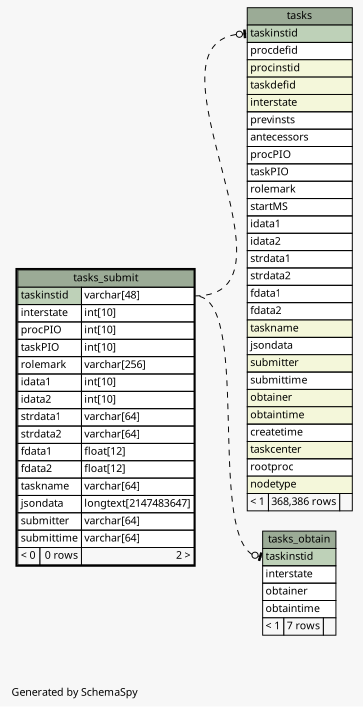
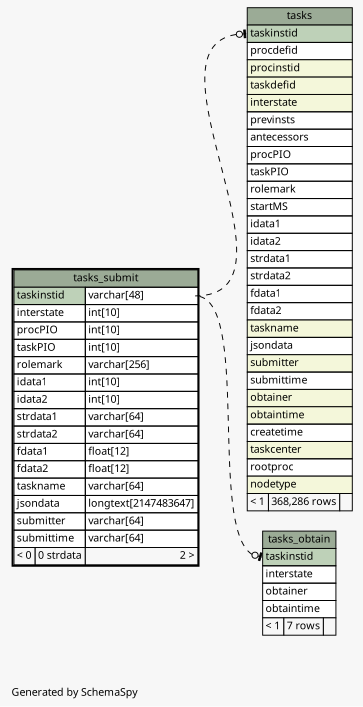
  digraph {
    bgcolor="#f7f7f7"
    fontname="Noto Sans"
    fontsize=11
    label="\nGenerated by SchemaSpy"
    labeljust=l
    nodesep=0.18
    rankdir=RL
    ranksep=0.46
    node [fontname="Noto Sans" fontsize=11 shape=plaintext]
    edge [arrowhead=none arrowsize=0.8 arrowtail=teeodot dir=back fontname="Noto Sans" headport="taskinstid.type:e" style=dashed tailport="taskinstid:w"]
-   n1 [label=<     <TABLE BORDER="0" CELLBORDER="1" CELLSPACING="0" BGCOLOR="#ffffff">       <TR><TD COLSPAN="3" BGCOLOR="#9bab96" ALIGN="CENTER">tasks</TD></TR>       <TR><TD PORT="taskinstid" COLSPAN="3" BGCOLOR="#bed1b8" ALIGN="LEFT">taskinstid</TD></TR>       <TR><TD PORT="procdefid" COLSPAN="3" ALIGN="LEFT">procdefid</TD></TR>       <TR><TD PORT="procinstid" COLSPAN="3" BGCOLOR="#f4f7da" ALIGN="LEFT">procinstid</TD></TR>       <TR><TD PORT="taskdefid" COLSPAN="3" BGCOLOR="#f4f7da" ALIGN="LEFT">taskdefid</TD></TR>       <TR><TD PORT="interstate" COLSPAN="3" BGCOLOR="#f4f7da" ALIGN="LEFT">interstate</TD></TR>       <TR><TD PORT="previnsts" COLSPAN="3" ALIGN="LEFT">previnsts</TD></TR>       <TR><TD PORT="antecessors" COLSPAN="3" ALIGN="LEFT">antecessors</TD></TR>       <TR><TD PORT="procPIO" COLSPAN="3" ALIGN="LEFT">procPIO</TD></TR>       <TR><TD PORT="taskPIO" COLSPAN="3" ALIGN="LEFT">taskPIO</TD></TR>       <TR><TD PORT="rolemark" COLSPAN="3" ALIGN="LEFT">rolemark</TD></TR>       <TR><TD PORT="startMS" COLSPAN="3" ALIGN="LEFT">startMS</TD></TR>       <TR><TD PORT="idata1" COLSPAN="3" ALIGN="LEFT">idata1</TD></TR>       <TR><TD PORT="idata2" COLSPAN="3" ALIGN="LEFT">idata2</TD></TR>       <TR><TD PORT="strdata1" COLSPAN="3" ALIGN="LEFT">strdata1</TD></TR>       <TR><TD PORT="strdata2" COLSPAN="3" ALIGN="LEFT">strdata2</TD></TR>       <TR><TD PORT="fdata1" COLSPAN="3" ALIGN="LEFT">fdata1</TD></TR>       <TR><TD PORT="fdata2" COLSPAN="3" ALIGN="LEFT">fdata2</TD></TR>       <TR><TD PORT="taskname" COLSPAN="3" BGCOLOR="#f4f7da" ALIGN="LEFT">taskname</TD></TR>       <TR><TD PORT="jsondata" COLSPAN="3" ALIGN="LEFT">jsondata</TD></TR>       <TR><TD PORT="submitter" COLSPAN="3" BGCOLOR="#f4f7da" ALIGN="LEFT">submitter</TD></TR>       <TR><TD PORT="submittime" COLSPAN="3" ALIGN="LEFT">submittime</TD></TR>       <TR><TD PORT="obtainer" COLSPAN="3" BGCOLOR="#f4f7da" ALIGN="LEFT">obtainer</TD></TR>       <TR><TD PORT="obtaintime" COLSPAN="3" BGCOLOR="#f4f7da" ALIGN="LEFT">obtaintime</TD></TR>       <TR><TD PORT="createtime" COLSPAN="3" ALIGN="LEFT">createtime</TD></TR>       <TR><TD PORT="taskcenter" COLSPAN="3" BGCOLOR="#f4f7da" ALIGN="LEFT">taskcenter</TD></TR>       <TR><TD PORT="rootproc" COLSPAN="3" ALIGN="LEFT">rootproc</TD></TR>       <TR><TD PORT="nodetype" COLSPAN="3" BGCOLOR="#f4f7da" ALIGN="LEFT">nodetype</TD></TR>       <TR><TD ALIGN="LEFT" BGCOLOR="#f7f7f7">&lt; 1</TD><TD ALIGN="RIGHT" BGCOLOR="#f7f7f7">368,386 rows</TD><TD ALIGN="RIGHT" BGCOLOR="#f7f7f7">  </TD></TR>     </TABLE>>]
-   n2 [label=<     <TABLE BORDER="2" CELLBORDER="1" CELLSPACING="0" BGCOLOR="#ffffff">       <TR><TD COLSPAN="3" BGCOLOR="#9bab96" ALIGN="CENTER">tasks_submit</TD></TR>       <TR><TD PORT="taskinstid" COLSPAN="2" BGCOLOR="#bed1b8" ALIGN="LEFT">taskinstid</TD><TD PORT="taskinstid.type" ALIGN="LEFT">varchar[48]</TD></TR>       <TR><TD PORT="interstate" COLSPAN="2" ALIGN="LEFT">interstate</TD><TD PORT="interstate.type" ALIGN="LEFT">int[10]</TD></TR>       <TR><TD PORT="procPIO" COLSPAN="2" ALIGN="LEFT">procPIO</TD><TD PORT="procPIO.type" ALIGN="LEFT">int[10]</TD></TR>       <TR><TD PORT="taskPIO" COLSPAN="2" ALIGN="LEFT">taskPIO</TD><TD PORT="taskPIO.type" ALIGN="LEFT">int[10]</TD></TR>       <TR><TD PORT="rolemark" COLSPAN="2" ALIGN="LEFT">rolemark</TD><TD PORT="rolemark.type" ALIGN="LEFT">varchar[256]</TD></TR>       <TR><TD PORT="idata1" COLSPAN="2" ALIGN="LEFT">idata1</TD><TD PORT="idata1.type" ALIGN="LEFT">int[10]</TD></TR>       <TR><TD PORT="idata2" COLSPAN="2" ALIGN="LEFT">idata2</TD><TD PORT="idata2.type" ALIGN="LEFT">int[10]</TD></TR>       <TR><TD PORT="strdata1" COLSPAN="2" ALIGN="LEFT">strdata1</TD><TD PORT="strdata1.type" ALIGN="LEFT">varchar[64]</TD></TR>       <TR><TD PORT="strdata2" COLSPAN="2" ALIGN="LEFT">strdata2</TD><TD PORT="strdata2.type" ALIGN="LEFT">varchar[64]</TD></TR>       <TR><TD PORT="fdata1" COLSPAN="2" ALIGN="LEFT">fdata1</TD><TD PORT="fdata1.type" ALIGN="LEFT">float[12]</TD></TR>       <TR><TD PORT="fdata2" COLSPAN="2" ALIGN="LEFT">fdata2</TD><TD PORT="fdata2.type" ALIGN="LEFT">float[12]</TD></TR>       <TR><TD PORT="taskname" COLSPAN="2" ALIGN="LEFT">taskname</TD><TD PORT="taskname.type" ALIGN="LEFT">varchar[64]</TD></TR>       <TR><TD PORT="jsondata" COLSPAN="2" ALIGN="LEFT">jsondata</TD><TD PORT="jsondata.type" ALIGN="LEFT">longtext[2147483647]</TD></TR>       <TR><TD PORT="submitter" COLSPAN="2" ALIGN="LEFT">submitter</TD><TD PORT="submitter.type" ALIGN="LEFT">varchar[64]</TD></TR>       <TR><TD PORT="submittime" COLSPAN="2" ALIGN="LEFT">submittime</TD><TD PORT="submittime.type" ALIGN="LEFT">varchar[64]</TD></TR>       <TR><TD ALIGN="LEFT" BGCOLOR="#f7f7f7">&lt; 0</TD><TD ALIGN="RIGHT" BGCOLOR="#f7f7f7">0 rows</TD><TD ALIGN="RIGHT" BGCOLOR="#f7f7f7">2 &gt;</TD></TR>     </TABLE>>]
+   n1 [label=<     <TABLE BORDER="0" CELLBORDER="1" CELLSPACING="0" BGCOLOR="#ffffff">       <TR><TD COLSPAN="3" BGCOLOR="#9bab96" ALIGN="CENTER">tasks</TD></TR>       <TR><TD PORT="taskinstid" COLSPAN="3" BGCOLOR="#bed1b8" ALIGN="LEFT">taskinstid</TD></TR>       <TR><TD PORT="procdefid" COLSPAN="3" ALIGN="LEFT">procdefid</TD></TR>       <TR><TD PORT="procinstid" COLSPAN="3" BGCOLOR="#f4f7da" ALIGN="LEFT">procinstid</TD></TR>       <TR><TD PORT="taskdefid" COLSPAN="3" BGCOLOR="#f4f7da" ALIGN="LEFT">taskdefid</TD></TR>       <TR><TD PORT="interstate" COLSPAN="3" BGCOLOR="#f4f7da" ALIGN="LEFT">interstate</TD></TR>       <TR><TD PORT="previnsts" COLSPAN="3" ALIGN="LEFT">previnsts</TD></TR>       <TR><TD PORT="antecessors" COLSPAN="3" ALIGN="LEFT">antecessors</TD></TR>       <TR><TD PORT="procPIO" COLSPAN="3" ALIGN="LEFT">procPIO</TD></TR>       <TR><TD PORT="taskPIO" COLSPAN="3" ALIGN="LEFT">taskPIO</TD></TR>       <TR><TD PORT="rolemark" COLSPAN="3" ALIGN="LEFT">rolemark</TD></TR>       <TR><TD PORT="startMS" COLSPAN="3" ALIGN="LEFT">startMS</TD></TR>       <TR><TD PORT="idata1" COLSPAN="3" ALIGN="LEFT">idata1</TD></TR>       <TR><TD PORT="idata2" COLSPAN="3" ALIGN="LEFT">idata2</TD></TR>       <TR><TD PORT="strdata1" COLSPAN="3" ALIGN="LEFT">strdata1</TD></TR>       <TR><TD PORT="strdata2" COLSPAN="3" ALIGN="LEFT">strdata2</TD></TR>       <TR><TD PORT="fdata1" COLSPAN="3" ALIGN="LEFT">fdata1</TD></TR>       <TR><TD PORT="fdata2" COLSPAN="3" ALIGN="LEFT">fdata2</TD></TR>       <TR><TD PORT="taskname" COLSPAN="3" BGCOLOR="#f4f7da" ALIGN="LEFT">taskname</TD></TR>       <TR><TD PORT="jsondata" COLSPAN="3" ALIGN="LEFT">jsondata</TD></TR>       <TR><TD PORT="submitter" COLSPAN="3" BGCOLOR="#f4f7da" ALIGN="LEFT">submitter</TD></TR>       <TR><TD PORT="submittime" COLSPAN="3" ALIGN="LEFT">submittime</TD></TR>       <TR><TD PORT="obtainer" COLSPAN="3" BGCOLOR="#f4f7da" ALIGN="LEFT">obtainer</TD></TR>       <TR><TD PORT="obtaintime" COLSPAN="3" BGCOLOR="#f4f7da" ALIGN="LEFT">obtaintime</TD></TR>       <TR><TD PORT="createtime" COLSPAN="3" ALIGN="LEFT">createtime</TD></TR>       <TR><TD PORT="taskcenter" COLSPAN="3" BGCOLOR="#f4f7da" ALIGN="LEFT">taskcenter</TD></TR>       <TR><TD PORT="rootproc" COLSPAN="3" ALIGN="LEFT">rootproc</TD></TR>       <TR><TD PORT="nodetype" COLSPAN="3" BGCOLOR="#f4f7da" ALIGN="LEFT">nodetype</TD></TR>       <TR><TD ALIGN="LEFT" BGCOLOR="#f7f7f7">&lt; 1</TD><TD ALIGN="RIGHT" BGCOLOR="#f7f7f7">368,286 rows</TD><TD ALIGN="RIGHT" BGCOLOR="#f7f7f7">  </TD></TR>     </TABLE>>]
+   n2 [label=<     <TABLE BORDER="2" CELLBORDER="1" CELLSPACING="0" BGCOLOR="#ffffff">       <TR><TD COLSPAN="3" BGCOLOR="#9bab96" ALIGN="CENTER">tasks_submit</TD></TR>       <TR><TD PORT="taskinstid" COLSPAN="2" BGCOLOR="#bed1b8" ALIGN="LEFT">taskinstid</TD><TD PORT="taskinstid.type" ALIGN="LEFT">varchar[48]</TD></TR>       <TR><TD PORT="interstate" COLSPAN="2" ALIGN="LEFT">interstate</TD><TD PORT="interstate.type" ALIGN="LEFT">int[10]</TD></TR>       <TR><TD PORT="procPIO" COLSPAN="2" ALIGN="LEFT">procPIO</TD><TD PORT="procPIO.type" ALIGN="LEFT">int[10]</TD></TR>       <TR><TD PORT="taskPIO" COLSPAN="2" ALIGN="LEFT">taskPIO</TD><TD PORT="taskPIO.type" ALIGN="LEFT">int[10]</TD></TR>       <TR><TD PORT="rolemark" COLSPAN="2" ALIGN="LEFT">rolemark</TD><TD PORT="rolemark.type" ALIGN="LEFT">varchar[256]</TD></TR>       <TR><TD PORT="idata1" COLSPAN="2" ALIGN="LEFT">idata1</TD><TD PORT="idata1.type" ALIGN="LEFT">int[10]</TD></TR>       <TR><TD PORT="idata2" COLSPAN="2" ALIGN="LEFT">idata2</TD><TD PORT="idata2.type" ALIGN="LEFT">int[10]</TD></TR>       <TR><TD PORT="strdata1" COLSPAN="2" ALIGN="LEFT">strdata1</TD><TD PORT="strdata1.type" ALIGN="LEFT">varchar[64]</TD></TR>       <TR><TD PORT="strdata2" COLSPAN="2" ALIGN="LEFT">strdata2</TD><TD PORT="strdata2.type" ALIGN="LEFT">varchar[64]</TD></TR>       <TR><TD PORT="fdata1" COLSPAN="2" ALIGN="LEFT">fdata1</TD><TD PORT="fdata1.type" ALIGN="LEFT">float[12]</TD></TR>       <TR><TD PORT="fdata2" COLSPAN="2" ALIGN="LEFT">fdata2</TD><TD PORT="fdata2.type" ALIGN="LEFT">float[12]</TD></TR>       <TR><TD PORT="taskname" COLSPAN="2" ALIGN="LEFT">taskname</TD><TD PORT="taskname.type" ALIGN="LEFT">varchar[64]</TD></TR>       <TR><TD PORT="jsondata" COLSPAN="2" ALIGN="LEFT">jsondata</TD><TD PORT="jsondata.type" ALIGN="LEFT">longtext[2147483647]</TD></TR>       <TR><TD PORT="submitter" COLSPAN="2" ALIGN="LEFT">submitter</TD><TD PORT="submitter.type" ALIGN="LEFT">varchar[64]</TD></TR>       <TR><TD PORT="submittime" COLSPAN="2" ALIGN="LEFT">submittime</TD><TD PORT="submittime.type" ALIGN="LEFT">varchar[64]</TD></TR>       <TR><TD ALIGN="LEFT" BGCOLOR="#f7f7f7">&lt; 0</TD><TD ALIGN="RIGHT" BGCOLOR="#f7f7f7">0 strdata</TD><TD ALIGN="RIGHT" BGCOLOR="#f7f7f7">2 &gt;</TD></TR>     </TABLE>>]
    n3 [label=<     <TABLE BORDER="0" CELLBORDER="1" CELLSPACING="0" BGCOLOR="#ffffff">       <TR><TD COLSPAN="3" BGCOLOR="#9bab96" ALIGN="CENTER">tasks_obtain</TD></TR>       <TR><TD PORT="taskinstid" COLSPAN="3" BGCOLOR="#bed1b8" ALIGN="LEFT">taskinstid</TD></TR>       <TR><TD PORT="interstate" COLSPAN="3" ALIGN="LEFT">interstate</TD></TR>       <TR><TD PORT="obtainer" COLSPAN="3" ALIGN="LEFT">obtainer</TD></TR>       <TR><TD PORT="obtaintime" COLSPAN="3" ALIGN="LEFT">obtaintime</TD></TR>       <TR><TD ALIGN="LEFT" BGCOLOR="#f7f7f7">&lt; 1</TD><TD ALIGN="RIGHT" BGCOLOR="#f7f7f7">7 rows</TD><TD ALIGN="RIGHT" BGCOLOR="#f7f7f7">  </TD></TR>     </TABLE>>]
    n1 -> n2
    n3 -> n2
  }
